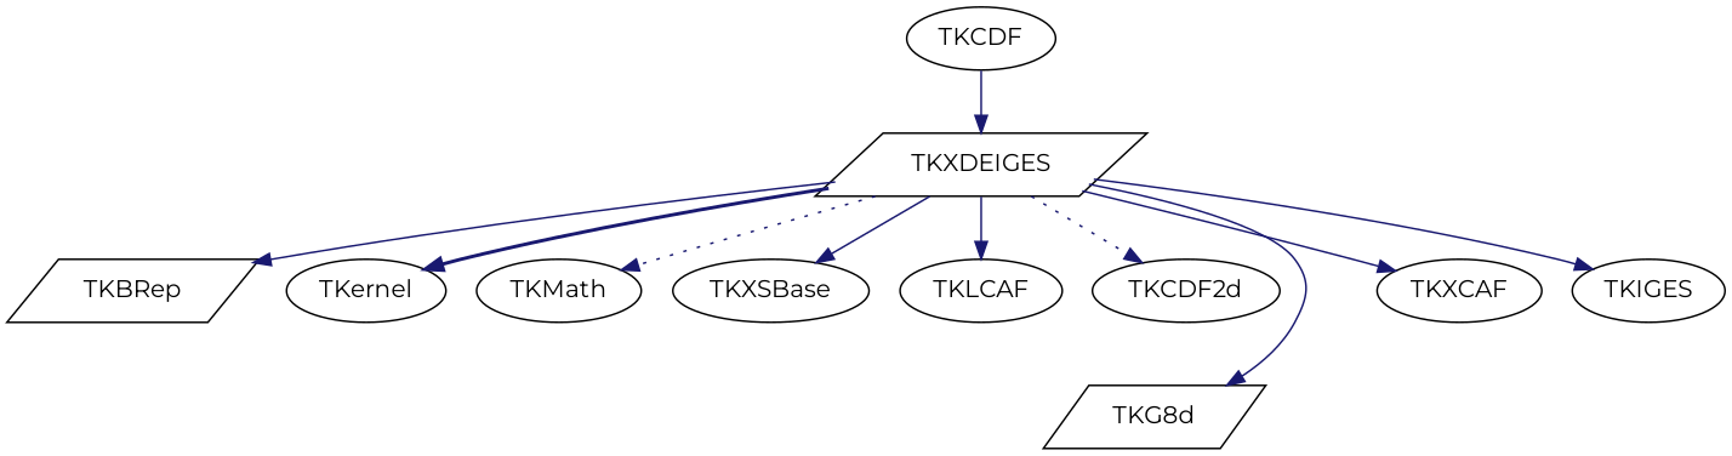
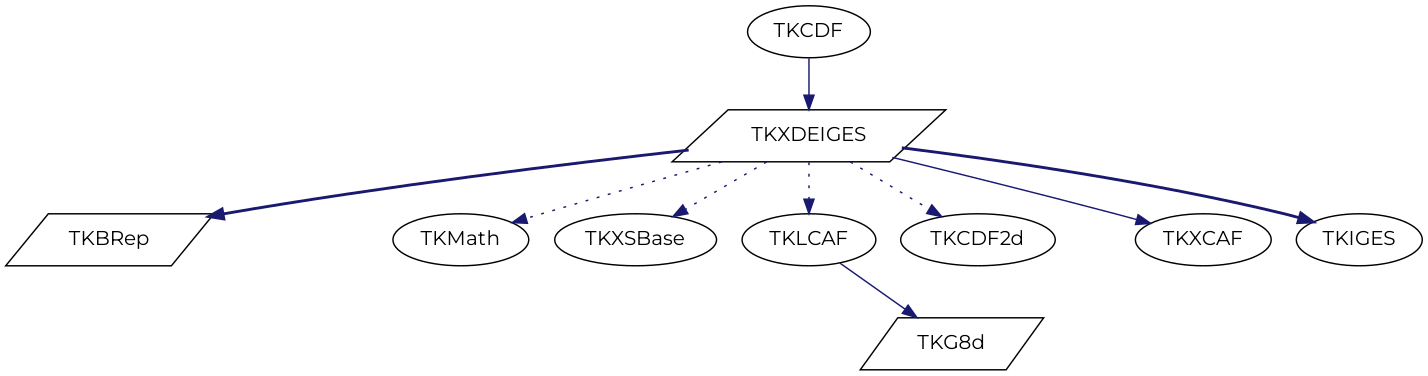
  digraph {
    aspect=1
    fontname=Montserrat
    node [fontname=Montserrat shape=ellipse]
    edge [color=midnightblue fontname=Montserrat style=dotted]
    TKXDEIGES [shape=parallelogram]
    TKBRep [shape=parallelogram]
-   TKernel
    TKMath
    TKXSBase
    TKLCAF
    n7 [label=TKCDF2d]
    n8 [label=TKG8d shape=parallelogram]
    TKXCAF
    TKIGES
    TKCDF
-   TKXDEIGES -> TKBRep [style=solid]
-   TKXDEIGES -> TKernel [style=bold]
+   TKXDEIGES -> TKBRep [style=bold]
    TKXDEIGES -> TKMath
-   TKXDEIGES -> TKXSBase [style=solid]
-   TKXDEIGES -> TKLCAF [style=solid]
+   TKXDEIGES -> TKXSBase
+   TKXDEIGES -> TKLCAF
    TKXDEIGES -> n7
-   TKXDEIGES -> n8 [style=solid]
+   TKLCAF -> n8 [style=solid]
    TKXDEIGES -> TKXCAF [style=solid]
-   TKXDEIGES -> TKIGES [style=solid]
+   TKXDEIGES -> TKIGES [style=bold]
    TKCDF -> TKXDEIGES [style=solid]
  }
